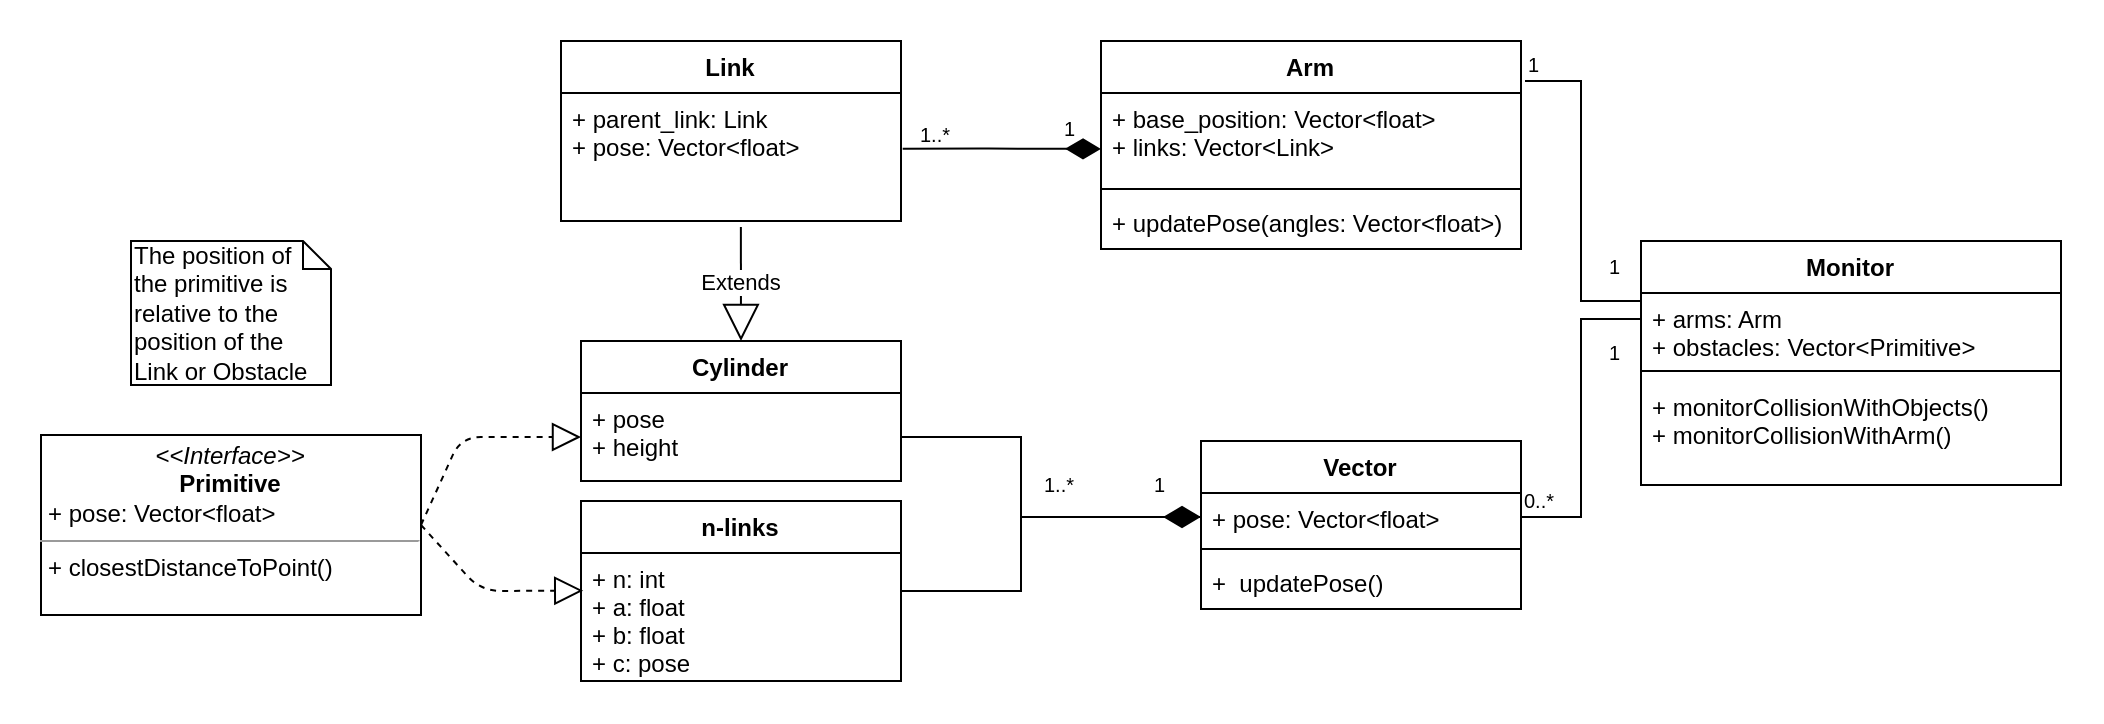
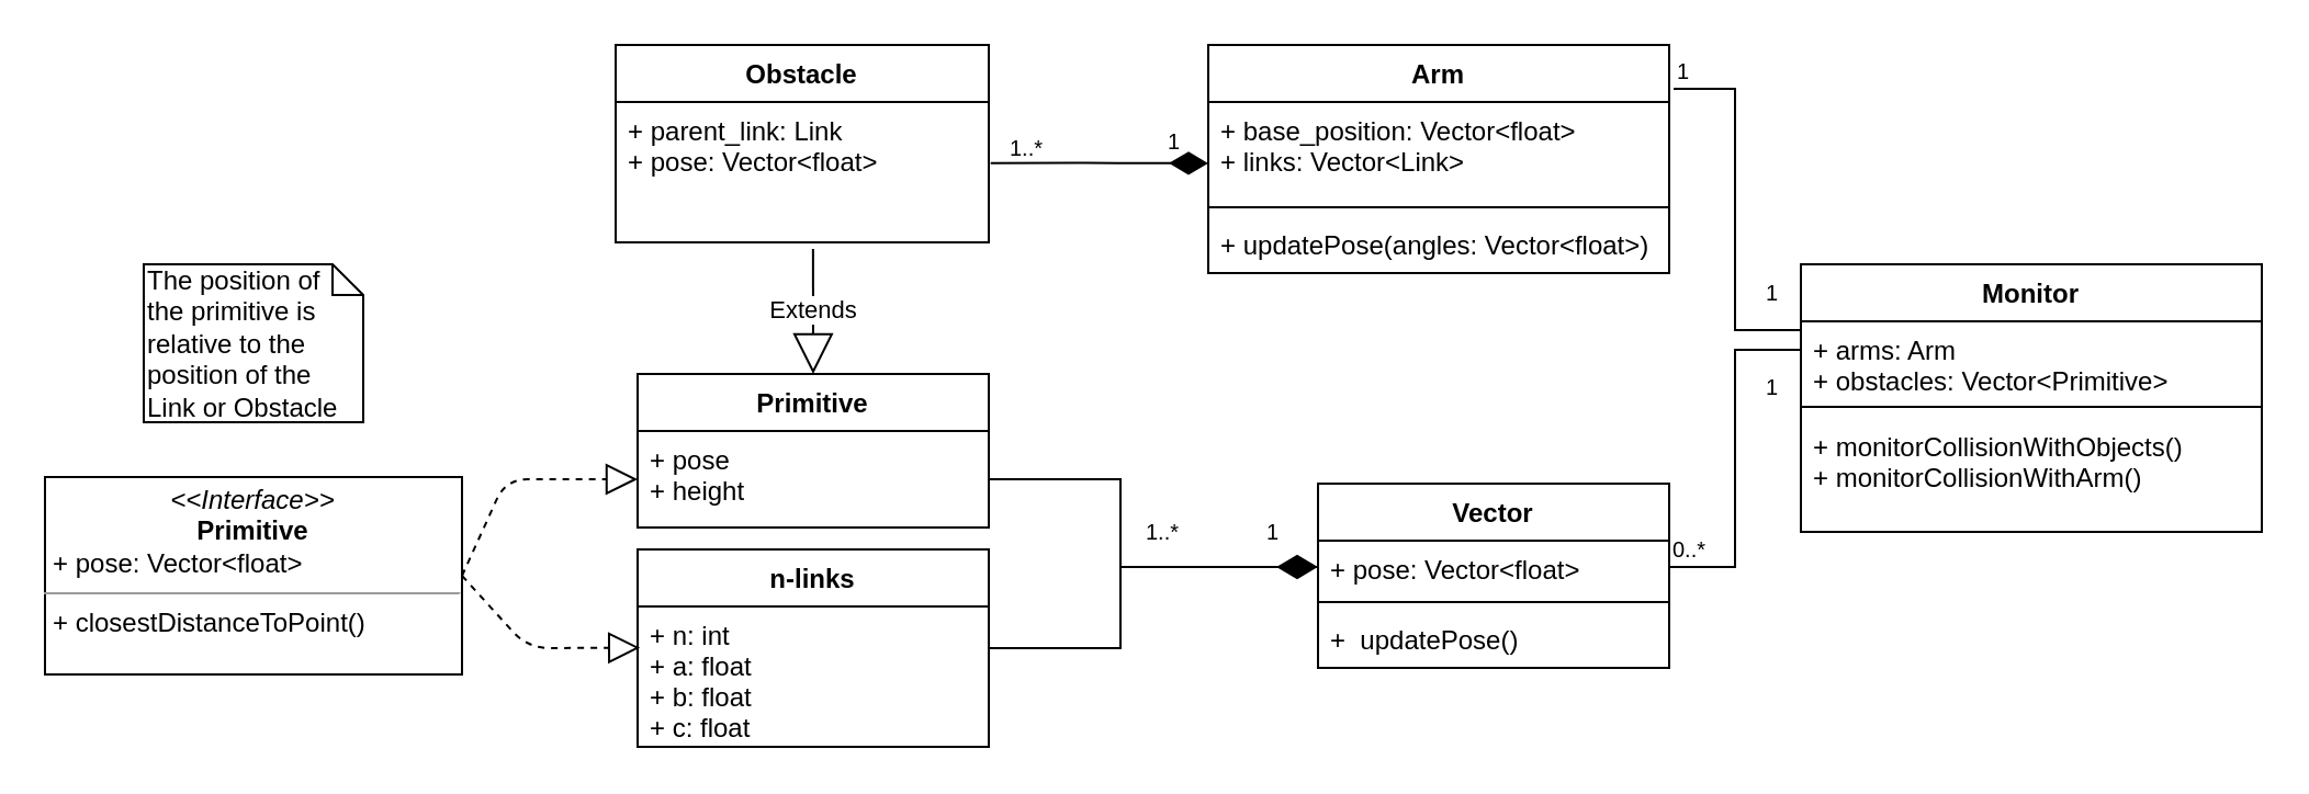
  <mxCell id="0" style=";html=1;" />
  <mxCell id="1" style=";html=1;" parent="0" />
  <mxCell id="2" value="" style="endArrow=none;endFill=0;html=1;edgeStyle=orthogonalEdgeStyle;align=left;verticalAlign=top;entryX=0;entryY=0.154;entryDx=0;entryDy=0;entryPerimeter=0;rounded=0;" parent="1" target="29" edge="1"><mxGeometry x="-1" relative="1" as="geometry"><mxPoint x="762" y="40" as="sourcePoint" /><mxPoint x="850" y="153" as="targetPoint" /><Array as="points"><mxPoint x="790" y="40" /><mxPoint x="790" y="150" /></Array></mxGeometry></mxCell>
  <mxCell id="3" value="1" style="resizable=0;html=1;align=left;verticalAlign=bottom;labelBackgroundColor=#ffffff;fontSize=10;" parent="2" connectable="0" vertex="1"><mxGeometry x="-1" relative="1" as="geometry" /></mxCell>
  <mxCell id="4" value="" style="endArrow=none;html=1;edgeStyle=orthogonalEdgeStyle;exitX=1;exitY=0.5;exitDx=0;exitDy=0;entryX=0;entryY=0.5;entryDx=0;entryDy=0;rounded=0;" parent="1" source="21" target="29" edge="1"><mxGeometry relative="1" as="geometry"><mxPoint x="860" y="280" as="sourcePoint" /><mxPoint x="1020" y="280" as="targetPoint" /><Array as="points"><mxPoint x="790" y="258" /><mxPoint x="790" y="159" /></Array></mxGeometry></mxCell>
  <mxCell id="5" value="0..*" style="resizable=0;html=1;align=left;verticalAlign=bottom;labelBackgroundColor=#ffffff;fontSize=10;" parent="4" connectable="0" vertex="1"><mxGeometry x="-1" relative="1" as="geometry" /></mxCell>
  <mxCell id="6" value="1" style="resizable=0;html=1;align=right;verticalAlign=bottom;labelBackgroundColor=#ffffff;fontSize=10;" parent="4" connectable="0" vertex="1"><mxGeometry x="1" relative="1" as="geometry"><mxPoint x="-10" y="21" as="offset" /></mxGeometry></mxCell>
  <mxCell id="7" value="1" style="resizable=0;html=1;align=right;verticalAlign=bottom;labelBackgroundColor=#ffffff;fontSize=10;" parent="1" connectable="0" vertex="1"><mxGeometry x="820" y="120" as="geometry"><mxPoint x="-10" y="21" as="offset" /></mxGeometry></mxCell>
  <mxCell id="8" value="" style="endArrow=block;dashed=1;endFill=0;endSize=12;html=1;exitX=1;exitY=0.5;exitDx=0;exitDy=0;entryX=0;entryY=0.5;entryDx=0;entryDy=0;" parent="1" source="14" target="27" edge="1"><mxGeometry width="160" relative="1" as="geometry"><mxPoint x="205" y="177" as="sourcePoint" /><mxPoint x="340" y="259" as="targetPoint" /><Array as="points"><mxPoint x="230" y="218" /></Array></mxGeometry></mxCell>
  <mxCell id="9" value="1..*" style="resizable=0;html=1;align=left;verticalAlign=bottom;labelBackgroundColor=#ffffff;fontSize=10;direction=south;" parent="1" connectable="0" vertex="1"><mxGeometry x="520" y="250" as="geometry" /></mxCell>
  <mxCell id="10" value="1" style="resizable=0;html=1;align=left;verticalAlign=bottom;labelBackgroundColor=#ffffff;fontSize=10;" parent="1" connectable="0" vertex="1"><mxGeometry x="570" y="256" as="geometry"><mxPoint x="5" y="-6" as="offset" /></mxGeometry></mxCell>
  <mxCell id="11" value="1..*" style="resizable=0;html=1;align=left;verticalAlign=bottom;labelBackgroundColor=#ffffff;fontSize=10;" parent="1" connectable="0" vertex="1"><mxGeometry x="450" y="63" as="geometry"><mxPoint x="8" y="12" as="offset" /></mxGeometry></mxCell>
  <mxCell id="12" value="1" style="resizable=0;html=1;align=left;verticalAlign=bottom;labelBackgroundColor=#ffffff;fontSize=10;" parent="1" connectable="0" vertex="1"><mxGeometry x="530" y="72" as="geometry" /></mxCell>
  <mxCell id="13" value="Extends" style="endArrow=block;endSize=16;endFill=0;html=1;exitX=0.529;exitY=1.047;exitDx=0;exitDy=0;exitPerimeter=0;entryX=0.5;entryY=0;entryDx=0;entryDy=0;" parent="1" source="25" target="26" edge="1"><mxGeometry width="160" relative="1" as="geometry"><mxPoint x="369.04" y="108.002" as="sourcePoint" /><mxPoint x="369" y="160" as="targetPoint" /></mxGeometry></mxCell>
  <mxCell id="14" value="&lt;p style=&quot;margin: 0px ; margin-top: 4px ; text-align: center&quot;&gt;&lt;i&gt;&amp;lt;&amp;lt;Interface&amp;gt;&amp;gt;&lt;/i&gt;&lt;br&gt;&lt;b&gt;Primitive&lt;/b&gt;&lt;/p&gt;&lt;p style=&quot;margin: 0px ; margin-left: 4px&quot;&gt;+ pose: Vector&amp;lt;float&amp;gt;&lt;/p&gt;&lt;hr size=&quot;1&quot;&gt;&lt;p style=&quot;margin: 0px ; margin-left: 4px&quot;&gt;+ closestDistanceToPoint()&lt;/p&gt;" style="verticalAlign=top;align=left;overflow=fill;fontSize=12;fontFamily=Helvetica;html=1;" parent="1" vertex="1"><mxGeometry x="20" y="217" width="190" height="90" as="geometry" /></mxCell>
  <mxCell id="15" value="" style="endArrow=block;dashed=1;endFill=0;endSize=12;html=1;exitX=1;exitY=0.5;exitDx=0;exitDy=0;entryX=0.007;entryY=0.294;entryDx=0;entryDy=0;entryPerimeter=0;" parent="1" source="14" target="37" edge="1"><mxGeometry width="160" relative="1" as="geometry"><mxPoint x="170" y="278.5" as="sourcePoint" /><mxPoint x="290" y="295" as="targetPoint" /><Array as="points"><mxPoint x="240" y="295" /></Array></mxGeometry></mxCell>
  <mxCell id="16" value="Arm" style="swimlane;fontStyle=1;align=center;verticalAlign=top;childLayout=stackLayout;horizontal=1;startSize=26;horizontalStack=0;resizeParent=1;resizeParentMax=0;resizeLast=0;collapsible=1;marginBottom=0;" parent="1" vertex="1"><mxGeometry x="550" y="20" width="210" height="104" as="geometry" /></mxCell>
  <mxCell id="17" value="+ base_position: Vector&lt;float&gt;&#10;+ links: Vector&lt;Link&gt;" style="text;strokeColor=none;fillColor=none;align=left;verticalAlign=top;spacingLeft=4;spacingRight=4;overflow=hidden;rotatable=0;points=[[0,0.5],[1,0.5]];portConstraint=eastwest;" parent="16" vertex="1"><mxGeometry y="26" width="210" height="44" as="geometry" /></mxCell>
  <mxCell id="18" value="" style="line;strokeWidth=1;fillColor=none;align=left;verticalAlign=middle;spacingTop=-1;spacingLeft=3;spacingRight=3;rotatable=0;labelPosition=right;points=[];portConstraint=eastwest;" parent="16" vertex="1"><mxGeometry y="70" width="210" height="8" as="geometry" /></mxCell>
  <mxCell id="19" value="+ updatePose(angles: Vector&lt;float&gt;)" style="text;strokeColor=none;fillColor=none;align=left;verticalAlign=top;spacingLeft=4;spacingRight=4;overflow=hidden;rotatable=0;points=[[0,0.5],[1,0.5]];portConstraint=eastwest;" parent="16" vertex="1"><mxGeometry y="78" width="210" height="26" as="geometry" /></mxCell>
  <mxCell id="20" value="Vector" style="swimlane;fontStyle=1;align=center;verticalAlign=top;childLayout=stackLayout;horizontal=1;startSize=26;horizontalStack=0;resizeParent=1;resizeParentMax=0;resizeLast=0;collapsible=1;marginBottom=0;" parent="1" vertex="1"><mxGeometry x="600" y="220" width="160" height="84" as="geometry" /></mxCell>
  <mxCell id="21" value="+ pose: Vector&lt;float&gt;" style="text;strokeColor=none;fillColor=none;align=left;verticalAlign=top;spacingLeft=4;spacingRight=4;overflow=hidden;rotatable=0;points=[[0,0.5],[1,0.5]];portConstraint=eastwest;" parent="20" vertex="1"><mxGeometry y="26" width="160" height="24" as="geometry" /></mxCell>
  <mxCell id="22" value="" style="line;strokeWidth=1;fillColor=none;align=left;verticalAlign=middle;spacingTop=-1;spacingLeft=3;spacingRight=3;rotatable=0;labelPosition=right;points=[];portConstraint=eastwest;" parent="20" vertex="1"><mxGeometry y="50" width="160" height="8" as="geometry" /></mxCell>
  <mxCell id="23" value="+  updatePose()" style="text;strokeColor=none;fillColor=none;align=left;verticalAlign=top;spacingLeft=4;spacingRight=4;overflow=hidden;rotatable=0;points=[[0,0.5],[1,0.5]];portConstraint=eastwest;" parent="20" vertex="1"><mxGeometry y="58" width="160" height="26" as="geometry" /></mxCell>
- <mxCell id="24" value="Link" style="swimlane;fontStyle=1;align=center;verticalAlign=top;childLayout=stackLayout;horizontal=1;startSize=26;horizontalStack=0;resizeParent=1;resizeParentMax=0;resizeLast=0;collapsible=1;marginBottom=0;" parent="1" vertex="1"><mxGeometry x="280" y="20" width="170" height="90" as="geometry" /></mxCell>
+ <mxCell id="24" value="Obstacle" style="swimlane;fontStyle=1;align=center;verticalAlign=top;childLayout=stackLayout;horizontal=1;startSize=26;horizontalStack=0;resizeParent=1;resizeParentMax=0;resizeLast=0;collapsible=1;marginBottom=0;" parent="1" vertex="1"><mxGeometry x="280" y="20" width="170" height="90" as="geometry" /></mxCell>
  <mxCell id="25" value="+ parent_link: Link &#10;+ pose: Vector&lt;float&gt;" style="text;strokeColor=none;fillColor=none;align=left;verticalAlign=top;spacingLeft=4;spacingRight=4;overflow=hidden;rotatable=0;points=[[0,0.5],[1,0.5]];portConstraint=eastwest;" parent="24" vertex="1"><mxGeometry y="26" width="170" height="64" as="geometry" /></mxCell>
- <mxCell id="26" value="Cylinder" style="swimlane;fontStyle=1;align=center;verticalAlign=top;childLayout=stackLayout;horizontal=1;startSize=26;horizontalStack=0;resizeParent=1;resizeParentMax=0;resizeLast=0;collapsible=1;marginBottom=0;" parent="1" vertex="1"><mxGeometry x="290" y="170" width="160" height="70" as="geometry" /></mxCell>
+ <mxCell id="26" value="Primitive" style="swimlane;fontStyle=1;align=center;verticalAlign=top;childLayout=stackLayout;horizontal=1;startSize=26;horizontalStack=0;resizeParent=1;resizeParentMax=0;resizeLast=0;collapsible=1;marginBottom=0;" parent="1" vertex="1"><mxGeometry x="290" y="170" width="160" height="70" as="geometry" /></mxCell>
  <mxCell id="27" value="+ pose&#10;+ height" style="text;strokeColor=none;fillColor=none;align=left;verticalAlign=top;spacingLeft=4;spacingRight=4;overflow=hidden;rotatable=0;points=[[0,0.5],[1,0.5]];portConstraint=eastwest;" parent="26" vertex="1"><mxGeometry y="26" width="160" height="44" as="geometry" /></mxCell>
  <mxCell id="28" value="Monitor" style="swimlane;fontStyle=1;align=center;verticalAlign=top;childLayout=stackLayout;horizontal=1;startSize=26;horizontalStack=0;resizeParent=1;resizeParentMax=0;resizeLast=0;collapsible=1;marginBottom=0;" parent="1" vertex="1"><mxGeometry x="820" y="120" width="210" height="122" as="geometry"><mxRectangle x="560" y="370" width="60" height="26" as="alternateBounds" /></mxGeometry></mxCell>
  <mxCell id="29" value="+ arms: Arm&#10;+ obstacles: Vector&lt;Primitive&gt;" style="text;strokeColor=none;fillColor=none;align=left;verticalAlign=top;spacingLeft=4;spacingRight=4;overflow=hidden;rotatable=0;points=[[0,0.5],[1,0.5]];portConstraint=eastwest;" parent="28" vertex="1"><mxGeometry y="26" width="210" height="34" as="geometry" /></mxCell>
  <mxCell id="30" value="" style="line;strokeWidth=1;fillColor=none;align=left;verticalAlign=middle;spacingTop=-1;spacingLeft=3;spacingRight=3;rotatable=0;labelPosition=right;points=[];portConstraint=eastwest;" parent="28" vertex="1"><mxGeometry y="60" width="210" height="10" as="geometry" /></mxCell>
  <mxCell id="31" value="+ monitorCollisionWithObjects()&#10;+ monitorCollisionWithArm()" style="text;strokeColor=none;fillColor=none;align=left;verticalAlign=top;spacingLeft=4;spacingRight=4;overflow=hidden;rotatable=0;points=[[0,0.5],[1,0.5]];portConstraint=eastwest;" parent="28" vertex="1"><mxGeometry y="70" width="210" height="52" as="geometry" /></mxCell>
  <mxCell id="32" value="The position of the primitive is relative to the position of the Link or Obstacle" style="shape=note;whiteSpace=wrap;html=1;size=14;verticalAlign=top;align=left;spacingTop=-6;" parent="1" vertex="1"><mxGeometry x="65" y="120" width="100" height="72" as="geometry" /></mxCell>
  <mxCell id="33" value="" style="endArrow=diamondThin;endFill=1;endSize=16;html=1;exitX=1;exitY=0.5;exitDx=0;exitDy=0;entryX=0;entryY=0.5;entryDx=0;entryDy=0;rounded=0;" parent="1" source="27" target="21" edge="1"><mxGeometry width="160" relative="1" as="geometry"><mxPoint x="480" y="210" as="sourcePoint" /><mxPoint x="640" y="210" as="targetPoint" /><Array as="points"><mxPoint x="510" y="218" /><mxPoint x="510" y="258" /></Array></mxGeometry></mxCell>
  <mxCell id="34" value="" style="endArrow=none;html=1;edgeStyle=orthogonalEdgeStyle;exitX=1;exitY=0.5;exitDx=0;exitDy=0;entryX=0;entryY=0.5;entryDx=0;entryDy=0;rounded=0;" parent="1" target="21" edge="1"><mxGeometry relative="1" as="geometry"><mxPoint x="450" y="295" as="sourcePoint" /><mxPoint x="640" y="340" as="targetPoint" /><Array as="points"><mxPoint x="510" y="295" /><mxPoint x="510" y="258" /></Array></mxGeometry></mxCell>
  <mxCell id="35" value="" style="endArrow=diamondThin;html=1;edgeStyle=orthogonalEdgeStyle;exitX=1.005;exitY=0.435;exitDx=0;exitDy=0;exitPerimeter=0;endFill=1;endSize=15;" parent="1" source="25" edge="1"><mxGeometry relative="1" as="geometry"><mxPoint x="430" y="-40" as="sourcePoint" /><mxPoint x="550" y="74" as="targetPoint" /></mxGeometry></mxCell>
  <mxCell id="36" value="n-links" style="swimlane;fontStyle=1;align=center;verticalAlign=top;childLayout=stackLayout;horizontal=1;startSize=26;horizontalStack=0;resizeParent=1;resizeParentMax=0;resizeLast=0;collapsible=1;marginBottom=0;" parent="1" vertex="1"><mxGeometry x="290" y="250" width="160" height="90" as="geometry" /></mxCell>
- <mxCell id="37" value="+ n: int&#10;+ a: float&#10;+ b: float&#10;+ c: pose" style="text;strokeColor=none;fillColor=none;align=left;verticalAlign=top;spacingLeft=4;spacingRight=4;overflow=hidden;rotatable=0;points=[[0,0.5],[1,0.5]];portConstraint=eastwest;" parent="36" vertex="1"><mxGeometry y="26" width="160" height="64" as="geometry" /></mxCell>
+ <mxCell id="37" value="+ n: int&#10;+ a: float&#10;+ b: float&#10;+ c: float" style="text;strokeColor=none;fillColor=none;align=left;verticalAlign=top;spacingLeft=4;spacingRight=4;overflow=hidden;rotatable=0;points=[[0,0.5],[1,0.5]];portConstraint=eastwest;" parent="36" vertex="1"><mxGeometry y="26" width="160" height="64" as="geometry" /></mxCell>
